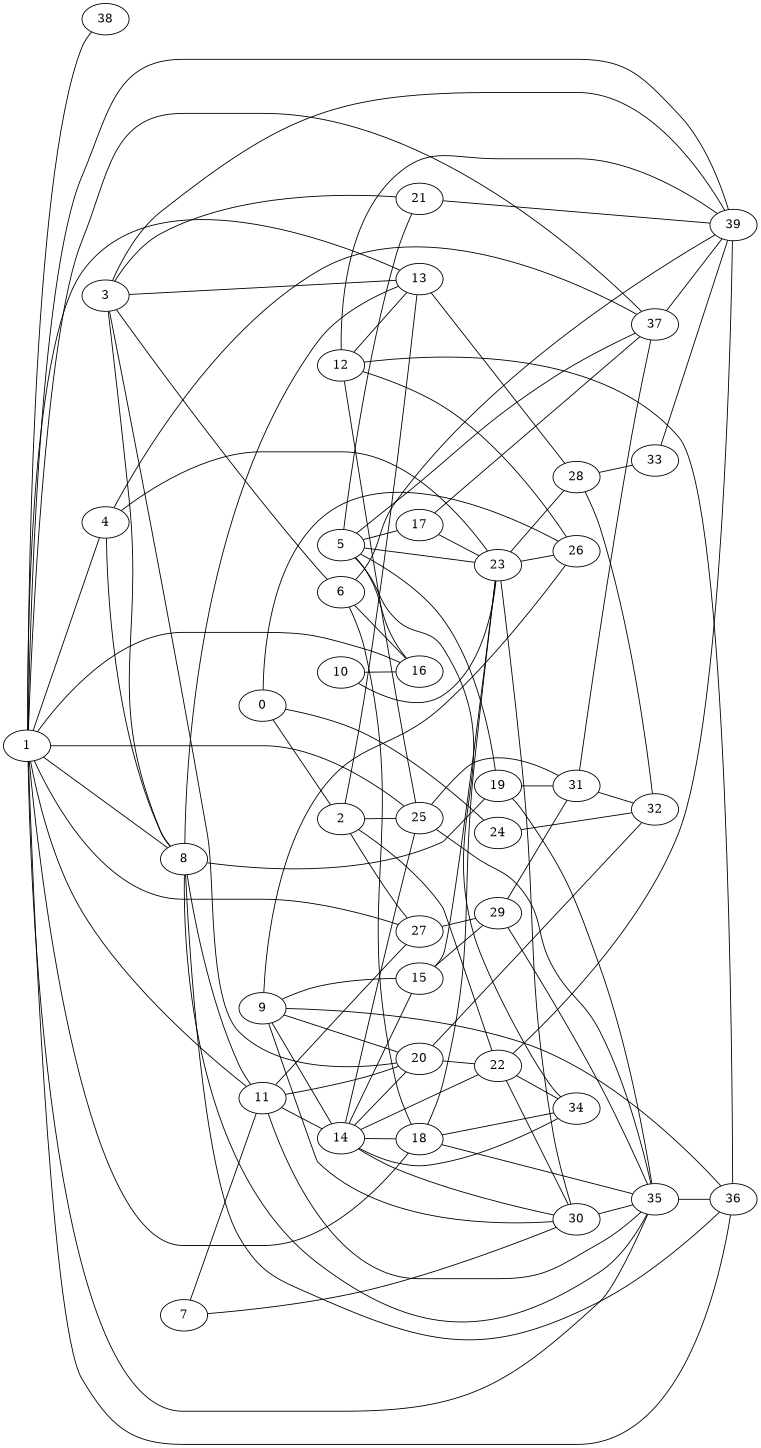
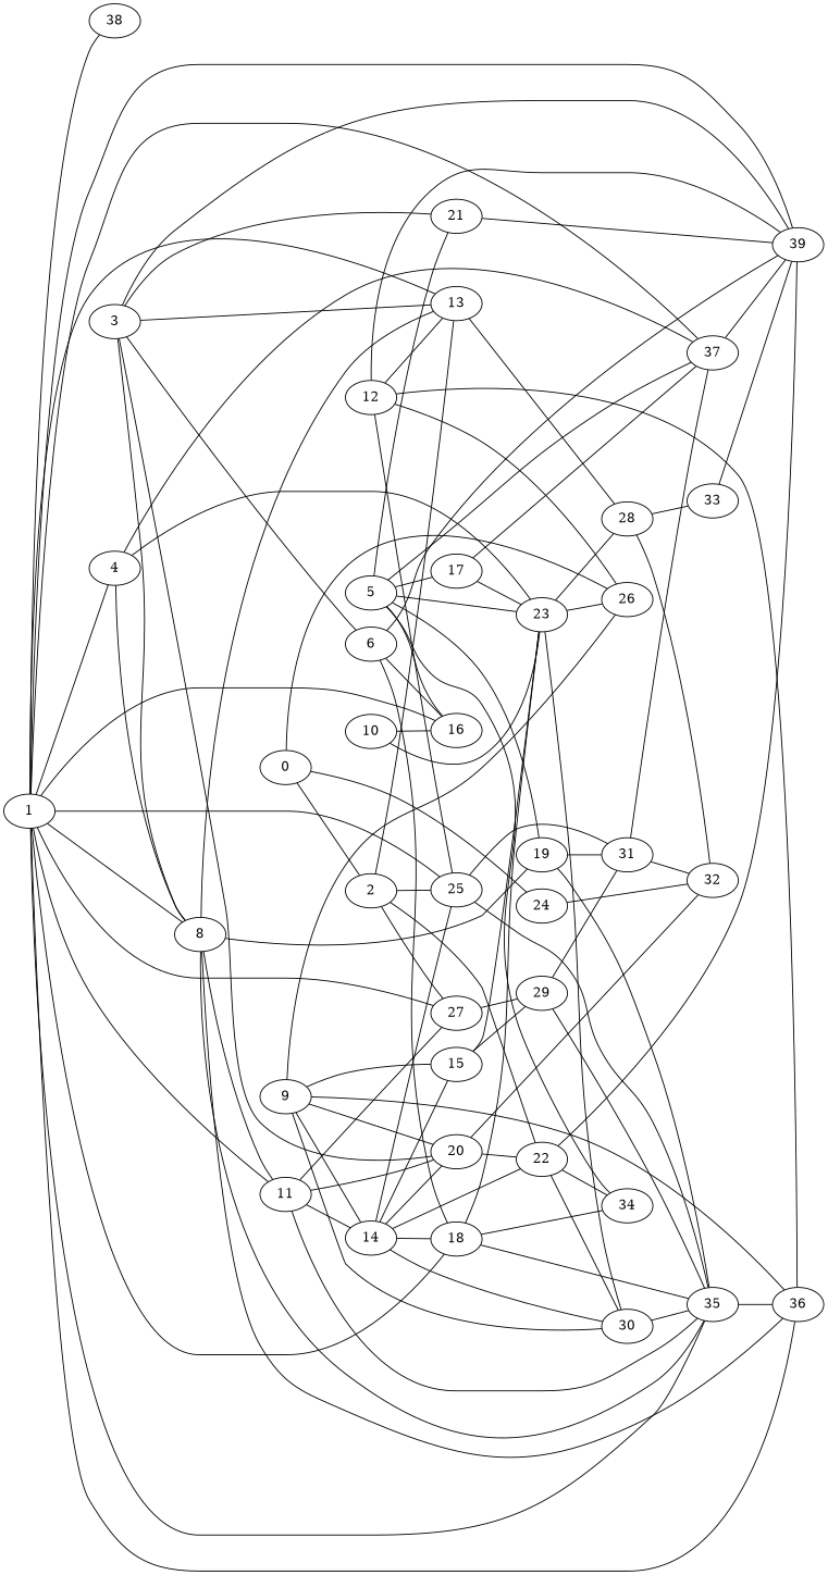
  strict graph {
    rankdir=LR
    node [w=9]
    edge [w=-10]
    0 [w=13]
    2
    24 [w=5]
    26 [w=-2]
    13 [w=-6]
    25 [w=-13]
    27 [w=4]
    22 [w=-13]
    32 [w=-4]
    28 [w=-13]
    35 [w=-3]
    31 [w=2]
    29 [w=-15]
    39 [w=2]
    34
    30 [w=3]
    1 [w=-12]
    4 [w=-11]
    8 [w=-6]
    11 [w=-7]
    16 [w=5]
    18 [w=-12]
    36 [w=-15]
    37 [w=15]
    38 [w=-11]
    23 [w=15]
    19 [w=-14]
    20 [w=16]
    14 [w=-9]
    15 [w=10]
    33 [w=-8]
    3 [w=2]
    6 [w=-8]
    21 [w=-4]
    5 [w=11]
    17 [w=4]
-   7 [w=3]
    9 [w=7]
    10
    12 [w=-16]
    0 -- 2
    0 -- 24 [w=12]
    0 -- 26 [w=-13]
    2 -- 13 [w=14]
    2 -- 25
    2 -- 27 [w=8]
    2 -- 22 [w=-2]
    24 -- 32 [w=-13]
    13 -- 28 [w=-16]
    25 -- 35 [w=-2]
    25 -- 31 [w=-3]
    27 -- 29 [w=12]
    22 -- 39 [w=10]
    22 -- 34 [w=7]
    22 -- 30 [w=-8]
    28 -- 32 [w=-8]
    28 -- 33 [w=3]
    35 -- 36
    31 -- 32 [w=2]
    31 -- 37 [w=10]
    29 -- 35 [w=-14]
    29 -- 31 [w=11]
    30 -- 35 [w=5]
    1 -- 13 [w=-14]
    1 -- 25 [w=-6]
    1 -- 27 [w=6]
    1 -- 35
    1 -- 39 [w=14]
    1 -- 4 [w=-15]
    1 -- 8 [w=14]
    1 -- 11 [w=14]
    1 -- 16
    1 -- 18 [w=7]
    1 -- 36 [w=-3]
    1 -- 37 [w=4]
    1 -- 38
    4 -- 8 [w=6]
    4 -- 37 [w=13]
    4 -- 23 [w=11]
    8 -- 13 [w=-5]
    8 -- 35 [w=4]
    8 -- 11 [w=-16]
    8 -- 36 [w=6]
    8 -- 19 [w=13]
    11 -- 27 [w=15]
    11 -- 35 [w=9]
    11 -- 20 [w=6]
    11 -- 14 [w=2]
    18 -- 35 [w=3]
    18 -- 34 [w=-15]
    18 -- 23 [w=-11]
    37 -- 39 [w=-13]
    23 -- 26 [w=5]
    23 -- 28 [w=7]
    23 -- 30 [w=12]
    19 -- 35 [w=-5]
    19 -- 31 [w=-9]
    20 -- 22 [w=14]
    20 -- 32 [w=-5]
    14 -- 25 [w=7]
    14 -- 22 [w=-16]
-   14 -- 34 [w=-2]
    14 -- 30 [w=-7]
    14 -- 18 [w=-11]
    14 -- 20 [w=4]
    14 -- 15 [w=7]
    15 -- 29 [w=-7]
    15 -- 23 [w=-6]
    33 -- 39 [w=-16]
    3 -- 13 [w=-3]
    3 -- 39 [w=2]
    3 -- 8 [w=3]
    3 -- 20 [w=14]
    3 -- 6 [w=-4]
    3 -- 21 [w=9]
    6 -- 39 [w=7]
    6 -- 16 [w=15]
    6 -- 18 [w=-7]
    21 -- 39 [w=-5]
    5 -- 34 [w=2]
    5 -- 16 [w=5]
    5 -- 37 [w=-11]
    5 -- 23 [w=-2]
    5 -- 19 [w=-3]
    5 -- 21 [w=4]
    5 -- 17 [w=-13]
    17 -- 37 [w=-13]
    17 -- 23 [w=14]
-   7 -- 30 [w=7]
-   7 -- 11 [w=9]
    9 -- 26 [w=5]
    9 -- 30 [w=13]
    9 -- 36 [w=6]
    9 -- 20 [w=-9]
    9 -- 14 [w=12]
    9 -- 15 [w=3]
    10 -- 16 [w=-5]
    10 -- 23 [w=-9]
    12 -- 26 [w=-9]
    12 -- 13 [w=2]
    12 -- 25 [w=-14]
    12 -- 39 [w=4]
    12 -- 36
  }
